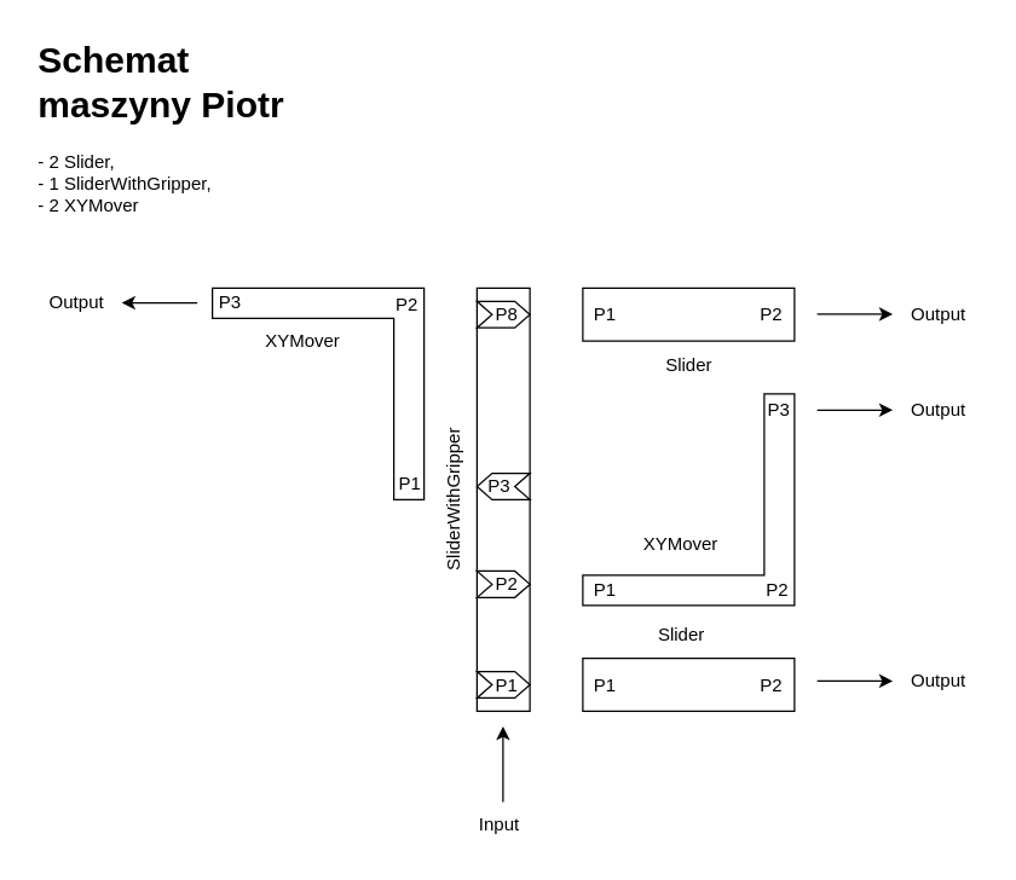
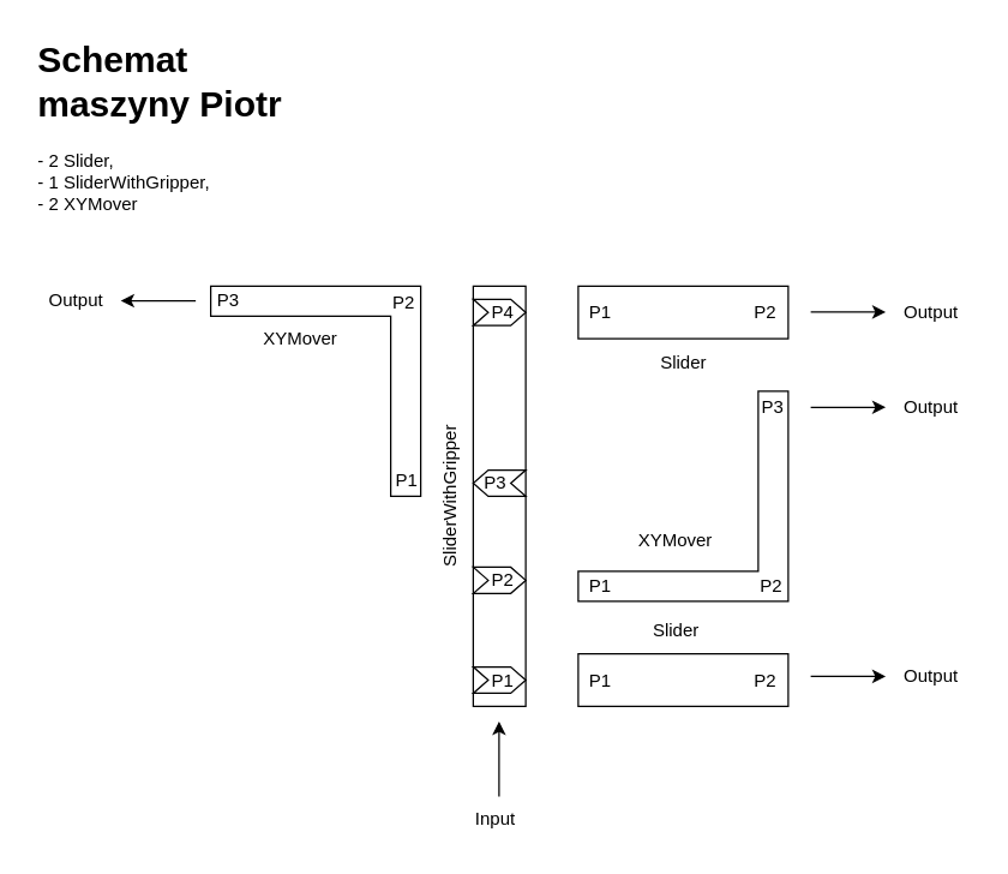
  <mxCell id="0" />
  <mxCell id="1" parent="0" />
  <mxCell id="2" value="&lt;h1&gt;Schemat maszyny Piotr&lt;/h1&gt;&lt;div&gt;- 2 Slider,&lt;/div&gt;&lt;div&gt;- 1 SliderWithGripper,&lt;/div&gt;&lt;div&gt;- 2 XYMover&lt;/div&gt;" style="text;html=1;strokeColor=none;fillColor=none;spacing=5;spacingTop=-20;whiteSpace=wrap;overflow=hidden;rounded=0;" vertex="1" parent="1"><mxGeometry x="20" y="20" width="190" height="120" as="geometry" /></mxCell>
  <mxCell id="3" value="" style="shape=corner;whiteSpace=wrap;html=1;rotation=90;" vertex="1" parent="1"><mxGeometry x="140" y="190" width="140" height="140" as="geometry" /></mxCell>
  <mxCell id="4" value="" style="whiteSpace=wrap;html=1;" vertex="1" parent="1"><mxGeometry x="315" y="190" width="35" height="280" as="geometry" /></mxCell>
  <mxCell id="5" value="" style="shape=corner;whiteSpace=wrap;html=1;rotation=-180;" vertex="1" parent="1"><mxGeometry x="385" y="260" width="140" height="140" as="geometry" /></mxCell>
  <mxCell id="6" value="" style="whiteSpace=wrap;html=1;" vertex="1" parent="1"><mxGeometry x="385" y="190" width="140" height="35" as="geometry" /></mxCell>
  <mxCell id="7" value="" style="whiteSpace=wrap;html=1;" vertex="1" parent="1"><mxGeometry x="385" y="435" width="140" height="35" as="geometry" /></mxCell>
  <mxCell id="8" value="" style="html=1;shadow=0;dashed=0;align=center;verticalAlign=middle;shape=mxgraph.arrows2.arrow;dy=0;dx=10;notch=10;" vertex="1" parent="1"><mxGeometry x="315" y="443.75" width="35" height="17.5" as="geometry" /></mxCell>
  <mxCell id="9" value="" style="html=1;shadow=0;dashed=0;align=center;verticalAlign=middle;shape=mxgraph.arrows2.arrow;dy=0;dx=10;notch=10;" vertex="1" parent="1"><mxGeometry x="315" y="377.25" width="35" height="17.5" as="geometry" /></mxCell>
  <mxCell id="10" value="" style="html=1;shadow=0;dashed=0;align=center;verticalAlign=middle;shape=mxgraph.arrows2.arrow;dy=0;dx=10;notch=10;rotation=-180;" vertex="1" parent="1"><mxGeometry x="315" y="312.5" width="35" height="17.5" as="geometry" /></mxCell>
  <mxCell id="11" value="" style="html=1;shadow=0;dashed=0;align=center;verticalAlign=middle;shape=mxgraph.arrows2.arrow;dy=0;dx=10;notch=10;" vertex="1" parent="1"><mxGeometry x="315" y="198.75" width="35" height="17.5" as="geometry" /></mxCell>
  <mxCell id="12" value="XYMover" style="text;html=1;strokeColor=none;fillColor=none;align=center;verticalAlign=middle;whiteSpace=wrap;rounded=0;" vertex="1" parent="1"><mxGeometry x="420" y="345" width="60" height="30" as="geometry" /></mxCell>
  <mxCell id="13" value="XYMover" style="text;html=1;strokeColor=none;fillColor=none;align=center;verticalAlign=middle;whiteSpace=wrap;rounded=0;" vertex="1" parent="1"><mxGeometry x="170" y="210" width="60" height="30" as="geometry" /></mxCell>
  <mxCell id="14" value="Slider" style="text;html=1;align=center;verticalAlign=middle;resizable=0;points=[];autosize=1;strokeColor=none;fillColor=none;" vertex="1" parent="1"><mxGeometry x="430" y="226" width="50" height="30" as="geometry" /></mxCell>
  <mxCell id="15" value="Slider" style="text;html=1;align=center;verticalAlign=middle;resizable=0;points=[];autosize=1;strokeColor=none;fillColor=none;" vertex="1" parent="1"><mxGeometry x="425" y="405" width="50" height="30" as="geometry" /></mxCell>
  <mxCell id="16" value="SliderWithGripper" style="text;html=1;strokeColor=none;fillColor=none;align=center;verticalAlign=middle;whiteSpace=wrap;rounded=0;rotation=-90;" vertex="1" parent="1"><mxGeometry x="270" y="315" width="60" height="30" as="geometry" /></mxCell>
  <mxCell id="17" value="P1" style="text;html=1;strokeColor=none;fillColor=none;align=center;verticalAlign=middle;whiteSpace=wrap;rounded=0;" vertex="1" parent="1"><mxGeometry x="385" y="437.5" width="30" height="30" as="geometry" /></mxCell>
  <mxCell id="18" value="P2" style="text;html=1;strokeColor=none;fillColor=none;align=center;verticalAlign=middle;whiteSpace=wrap;rounded=0;" vertex="1" parent="1"><mxGeometry x="320" y="371" width="30" height="30" as="geometry" /></mxCell>
  <mxCell id="19" value="P3" style="text;html=1;strokeColor=none;fillColor=none;align=center;verticalAlign=middle;whiteSpace=wrap;rounded=0;" vertex="1" parent="1"><mxGeometry x="315" y="306.25" width="30" height="30" as="geometry" /></mxCell>
- <mxCell id="20" value="P8" style="text;html=1;strokeColor=none;fillColor=none;align=center;verticalAlign=middle;whiteSpace=wrap;rounded=0;" vertex="1" parent="1"><mxGeometry x="320" y="192.5" width="30" height="30" as="geometry" /></mxCell>
+ <mxCell id="20" value="P4" style="text;html=1;strokeColor=none;fillColor=none;align=center;verticalAlign=middle;whiteSpace=wrap;rounded=0;" vertex="1" parent="1"><mxGeometry x="320" y="192.5" width="30" height="30" as="geometry" /></mxCell>
  <mxCell id="21" value="P1" style="text;html=1;strokeColor=none;fillColor=none;align=center;verticalAlign=middle;whiteSpace=wrap;rounded=0;" vertex="1" parent="1"><mxGeometry x="320" y="437.5" width="30" height="30" as="geometry" /></mxCell>
  <mxCell id="22" value="P2" style="text;html=1;strokeColor=none;fillColor=none;align=center;verticalAlign=middle;whiteSpace=wrap;rounded=0;" vertex="1" parent="1"><mxGeometry x="495" y="437.5" width="30" height="30" as="geometry" /></mxCell>
  <mxCell id="23" value="P1" style="text;html=1;strokeColor=none;fillColor=none;align=center;verticalAlign=middle;whiteSpace=wrap;rounded=0;" vertex="1" parent="1"><mxGeometry x="385" y="192.5" width="30" height="30" as="geometry" /></mxCell>
  <mxCell id="24" value="P2" style="text;html=1;strokeColor=none;fillColor=none;align=center;verticalAlign=middle;whiteSpace=wrap;rounded=0;" vertex="1" parent="1"><mxGeometry x="495" y="192.5" width="30" height="30" as="geometry" /></mxCell>
  <mxCell id="25" value="P1" style="text;html=1;strokeColor=none;fillColor=none;align=center;verticalAlign=middle;whiteSpace=wrap;rounded=0;" vertex="1" parent="1"><mxGeometry x="385" y="375" width="30" height="30" as="geometry" /></mxCell>
  <mxCell id="26" value="P2" style="text;html=1;strokeColor=none;fillColor=none;align=center;verticalAlign=middle;whiteSpace=wrap;rounded=0;" vertex="1" parent="1"><mxGeometry x="499" y="375" width="30" height="30" as="geometry" /></mxCell>
  <mxCell id="27" value="P1" style="text;html=1;strokeColor=none;fillColor=none;align=center;verticalAlign=middle;whiteSpace=wrap;rounded=0;" vertex="1" parent="1"><mxGeometry x="256" y="305" width="30" height="30" as="geometry" /></mxCell>
  <mxCell id="28" value="P2" style="text;html=1;strokeColor=none;fillColor=none;align=center;verticalAlign=middle;whiteSpace=wrap;rounded=0;" vertex="1" parent="1"><mxGeometry x="254" y="186.25" width="30" height="30" as="geometry" /></mxCell>
  <mxCell id="29" value="P3" style="text;html=1;strokeColor=none;fillColor=none;align=center;verticalAlign=middle;whiteSpace=wrap;rounded=0;" vertex="1" parent="1"><mxGeometry x="500" y="256" width="30" height="30" as="geometry" /></mxCell>
  <mxCell id="30" value="P3" style="text;html=1;strokeColor=none;fillColor=none;align=center;verticalAlign=middle;whiteSpace=wrap;rounded=0;" vertex="1" parent="1"><mxGeometry x="137" y="185" width="30" height="30" as="geometry" /></mxCell>
  <mxCell id="31" value="" style="endArrow=classic;html=1;rounded=0;" edge="1" parent="1"><mxGeometry width="50" height="50" relative="1" as="geometry"><mxPoint x="332.21" y="530" as="sourcePoint" /><mxPoint x="332.21" y="480" as="targetPoint" /></mxGeometry></mxCell>
  <mxCell id="32" value="Input" style="text;html=1;strokeColor=none;fillColor=none;align=center;verticalAlign=middle;whiteSpace=wrap;rounded=0;" vertex="1" parent="1"><mxGeometry x="300" y="530" width="60" height="30" as="geometry" /></mxCell>
  <mxCell id="33" value="" style="endArrow=classic;html=1;rounded=0;" edge="1" parent="1"><mxGeometry width="50" height="50" relative="1" as="geometry"><mxPoint x="540" y="450" as="sourcePoint" /><mxPoint x="590" y="450" as="targetPoint" /></mxGeometry></mxCell>
  <mxCell id="34" value="" style="endArrow=classic;html=1;rounded=0;" edge="1" parent="1"><mxGeometry width="50" height="50" relative="1" as="geometry"><mxPoint x="540" y="270.71" as="sourcePoint" /><mxPoint x="590" y="270.71" as="targetPoint" /></mxGeometry></mxCell>
  <mxCell id="35" value="" style="endArrow=classic;html=1;rounded=0;" edge="1" parent="1"><mxGeometry width="50" height="50" relative="1" as="geometry"><mxPoint x="540" y="207.21" as="sourcePoint" /><mxPoint x="590" y="207.21" as="targetPoint" /></mxGeometry></mxCell>
  <mxCell id="36" value="" style="endArrow=classic;html=1;rounded=0;" edge="1" parent="1"><mxGeometry width="50" height="50" relative="1" as="geometry"><mxPoint x="130" y="199.71" as="sourcePoint" /><mxPoint x="80" y="199.71" as="targetPoint" /></mxGeometry></mxCell>
  <mxCell id="37" value="Output" style="text;html=1;align=center;verticalAlign=middle;resizable=0;points=[];autosize=1;strokeColor=none;fillColor=none;" vertex="1" parent="1"><mxGeometry x="590" y="435" width="60" height="30" as="geometry" /></mxCell>
  <mxCell id="38" value="Output" style="text;html=1;align=center;verticalAlign=middle;resizable=0;points=[];autosize=1;strokeColor=none;fillColor=none;" vertex="1" parent="1"><mxGeometry x="590" y="256" width="60" height="30" as="geometry" /></mxCell>
  <mxCell id="39" value="Output" style="text;html=1;align=center;verticalAlign=middle;resizable=0;points=[];autosize=1;strokeColor=none;fillColor=none;" vertex="1" parent="1"><mxGeometry x="590" y="192.5" width="60" height="30" as="geometry" /></mxCell>
  <mxCell id="40" value="Output" style="text;html=1;align=center;verticalAlign=middle;resizable=0;points=[];autosize=1;strokeColor=none;fillColor=none;" vertex="1" parent="1"><mxGeometry x="20" y="185" width="60" height="30" as="geometry" /></mxCell>
